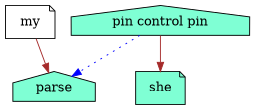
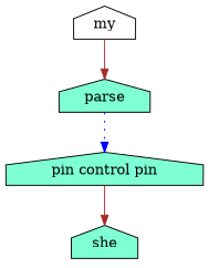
  digraph {
    node [fillcolor=aquamarine shape=house style=filled]
    edge [color=brown]
    n1 [label="pin control pin"]
    parse
-   she [shape=note]
-   my [fillcolor=white shape=note]
-   n1 -> parse [color=blue style=dotted]
+   she
+   my [fillcolor=white]
+   parse -> n1 [color=blue style=dotted]
    n1 -> she
    my -> parse
  }
